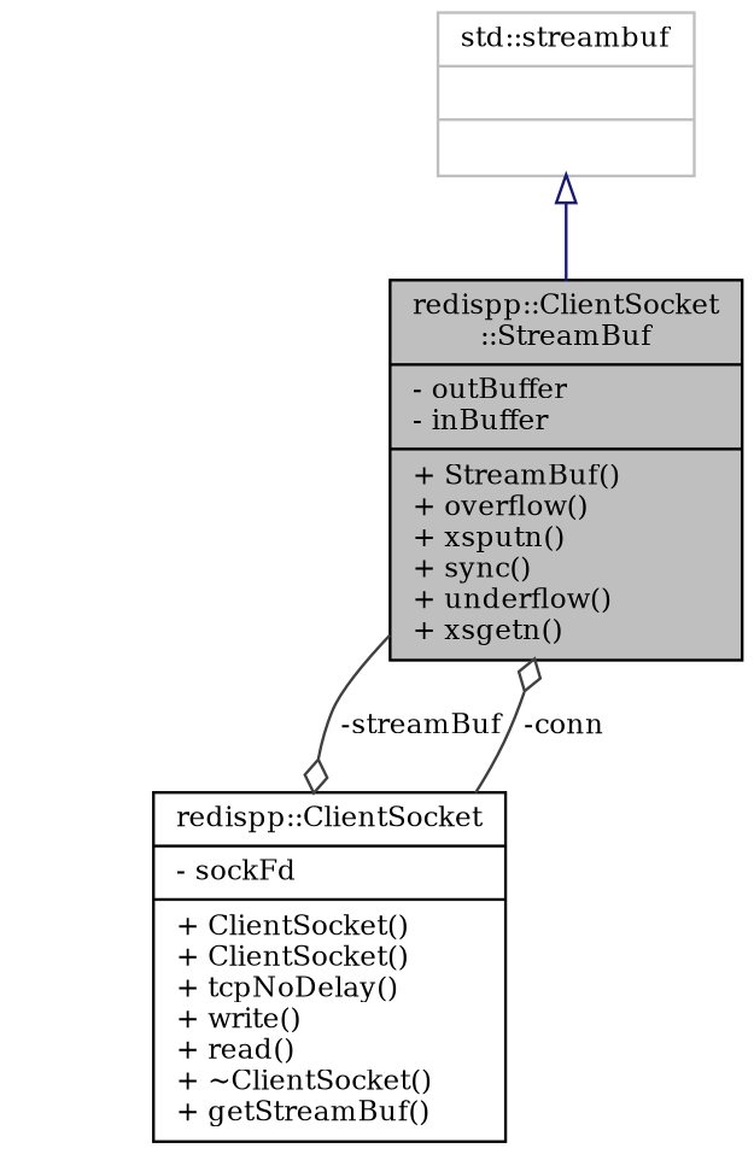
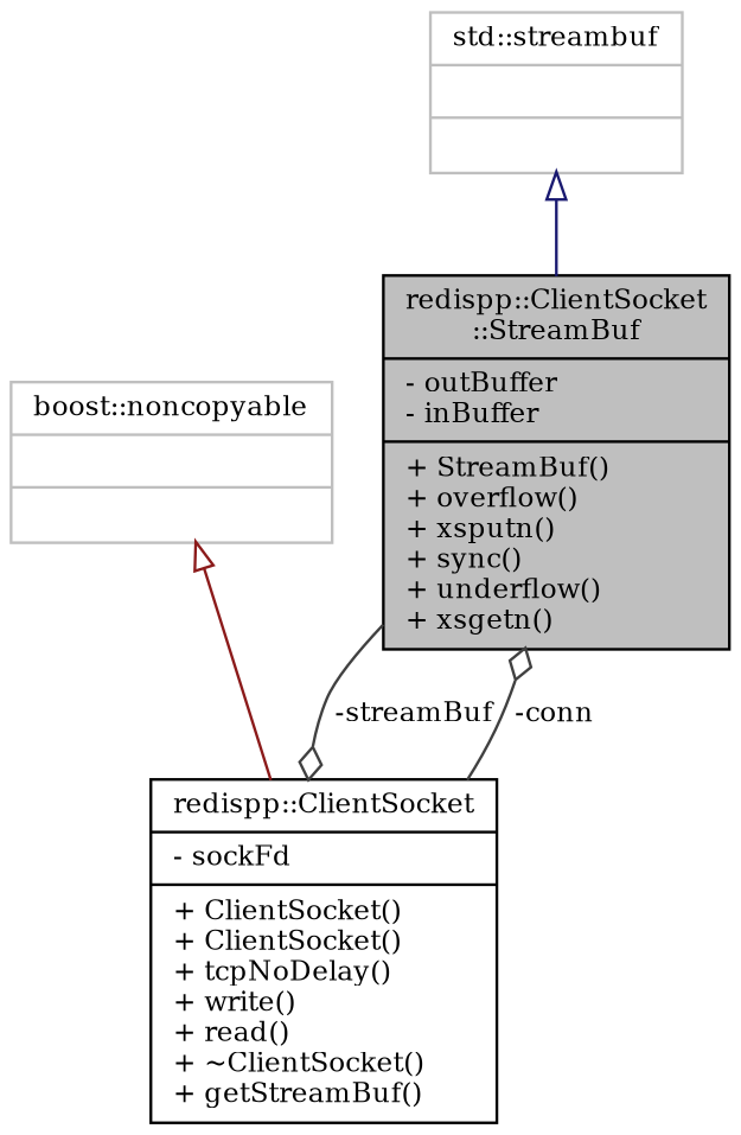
  digraph {
    fontname="DejaVu Serif"
    node [color=black fillcolor=white fontname="DejaVu Serif" fontsize=10 shape=record style=filled]
    edge [color=grey25 fontname="DejaVu Serif" fontsize=10 labelfontname=Helvetica labelfontsize=10 style=solid]
    n1 [fillcolor=grey75 fontcolor=black height=0.2 label="{redispp::ClientSocket\l::StreamBuf\n|- outBuffer\l- inBuffer\l|+ StreamBuf()\l+ overflow()\l+ xsputn()\l+ sync()\l+ underflow()\l+ xsgetn()\l}" width=0.4]
    n2 [height=0.2 label="{redispp::ClientSocket\n|- sockFd\l|+ ClientSocket()\l+ ClientSocket()\l+ tcpNoDelay()\l+ write()\l+ read()\l+ ~ClientSocket()\l+ getStreamBuf()\l}" width=0.4]
    n3 [color=grey75 height=0.2 label="{std::streambuf\n||}" width=0.4]
+   n4 [color=grey75 height=0.2 label="{boost::noncopyable\n||}" width=0.4]
    n1 -> n2 [arrowhead=odiamond label=" -streamBuf"]
    n2 -> n1 [arrowhead=odiamond label=" -conn"]
    n3 -> n1 [arrowtail=onormal color=midnightblue dir=back]
+   n4 -> n2 [arrowtail=onormal color=firebrick4 dir=back]
  }
